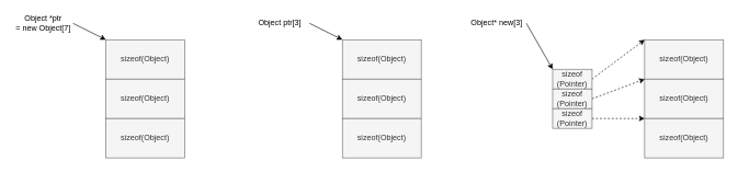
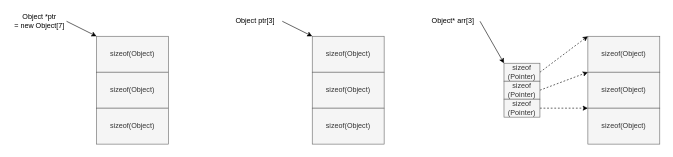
  <mxCell id="0" />
  <mxCell id="1" parent="0" />
  <mxCell id="2" value="sizeof(Object)" style="rounded=0;whiteSpace=wrap;html=1;fillColor=#f5f5f5;fontColor=#333333;strokeColor=#666666;" vertex="1" parent="1"><mxGeometry x="160" y="60" width="120" height="60" as="geometry" /></mxCell>
  <mxCell id="3" value="sizeof(Object)" style="rounded=0;whiteSpace=wrap;html=1;fillColor=#f5f5f5;fontColor=#333333;strokeColor=#666666;" vertex="1" parent="1"><mxGeometry x="160" y="120" width="120" height="60" as="geometry" /></mxCell>
  <mxCell id="4" value="sizeof(Object)" style="rounded=0;whiteSpace=wrap;html=1;fillColor=#f5f5f5;fontColor=#333333;strokeColor=#666666;" vertex="1" parent="1"><mxGeometry x="160" y="180" width="120" height="60" as="geometry" /></mxCell>
  <mxCell id="5" style="rounded=0;orthogonalLoop=1;jettySize=auto;html=1;exitX=1;exitY=0.5;exitDx=0;exitDy=0;entryX=0;entryY=0;entryDx=0;entryDy=0;" edge="1" parent="1" source="6" target="2"><mxGeometry relative="1" as="geometry" /></mxCell>
  <mxCell id="6" value="Object *ptr&lt;br&gt;= new Object[7]" style="text;html=1;strokeColor=none;fillColor=none;align=center;verticalAlign=middle;whiteSpace=wrap;rounded=0;" vertex="1" parent="1"><mxGeometry x="20" y="20" width="90" height="30" as="geometry" /></mxCell>
  <mxCell id="7" value="sizeof(Object)" style="rounded=0;whiteSpace=wrap;html=1;fillColor=#f5f5f5;fontColor=#333333;strokeColor=#666666;" vertex="1" parent="1"><mxGeometry x="520" y="60" width="120" height="60" as="geometry" /></mxCell>
  <mxCell id="8" value="sizeof(Object)" style="rounded=0;whiteSpace=wrap;html=1;fillColor=#f5f5f5;fontColor=#333333;strokeColor=#666666;" vertex="1" parent="1"><mxGeometry x="520" y="120" width="120" height="60" as="geometry" /></mxCell>
  <mxCell id="9" value="sizeof(Object)" style="rounded=0;whiteSpace=wrap;html=1;fillColor=#f5f5f5;fontColor=#333333;strokeColor=#666666;" vertex="1" parent="1"><mxGeometry x="520" y="180" width="120" height="60" as="geometry" /></mxCell>
  <mxCell id="10" style="rounded=0;orthogonalLoop=1;jettySize=auto;html=1;exitX=1;exitY=0.5;exitDx=0;exitDy=0;entryX=0;entryY=0;entryDx=0;entryDy=0;" edge="1" parent="1" source="11" target="7"><mxGeometry relative="1" as="geometry" /></mxCell>
  <mxCell id="11" value="Object ptr[3]" style="text;html=1;strokeColor=none;fillColor=none;align=center;verticalAlign=middle;whiteSpace=wrap;rounded=0;" vertex="1" parent="1"><mxGeometry x="380" y="20" width="90" height="30" as="geometry" /></mxCell>
  <mxCell id="12" value="sizeof(Object)" style="rounded=0;whiteSpace=wrap;html=1;fillColor=#f5f5f5;fontColor=#333333;strokeColor=#666666;" vertex="1" parent="1"><mxGeometry x="980" y="60" width="120" height="60" as="geometry" /></mxCell>
  <mxCell id="13" value="sizeof(Object)" style="rounded=0;whiteSpace=wrap;html=1;fillColor=#f5f5f5;fontColor=#333333;strokeColor=#666666;" vertex="1" parent="1"><mxGeometry x="980" y="120" width="120" height="60" as="geometry" /></mxCell>
  <mxCell id="14" value="sizeof(Object)" style="rounded=0;whiteSpace=wrap;html=1;fillColor=#f5f5f5;fontColor=#333333;strokeColor=#666666;" vertex="1" parent="1"><mxGeometry x="980" y="180" width="120" height="60" as="geometry" /></mxCell>
  <mxCell id="15" style="edgeStyle=none;rounded=0;orthogonalLoop=1;jettySize=auto;html=1;exitX=1;exitY=0.5;exitDx=0;exitDy=0;entryX=0;entryY=0;entryDx=0;entryDy=0;" edge="1" parent="1" source="16" target="18"><mxGeometry relative="1" as="geometry" /></mxCell>
- <mxCell id="16" value="Object* new[3]" style="text;html=1;strokeColor=none;fillColor=none;align=center;verticalAlign=middle;whiteSpace=wrap;rounded=0;" vertex="1" parent="1"><mxGeometry x="710" y="20" width="90" height="30" as="geometry" /></mxCell>
+ <mxCell id="16" value="Object* arr[3]" style="text;html=1;strokeColor=none;fillColor=none;align=center;verticalAlign=middle;whiteSpace=wrap;rounded=0;" vertex="1" parent="1"><mxGeometry x="710" y="20" width="90" height="30" as="geometry" /></mxCell>
  <mxCell id="17" style="edgeStyle=none;rounded=0;orthogonalLoop=1;jettySize=auto;html=1;exitX=1;exitY=0.5;exitDx=0;exitDy=0;entryX=0;entryY=0;entryDx=0;entryDy=0;dashed=1;" edge="1" parent="1" source="18" target="12"><mxGeometry relative="1" as="geometry" /></mxCell>
  <mxCell id="18" value="sizeof&lt;br&gt;(Pointer)" style="rounded=0;whiteSpace=wrap;html=1;fillColor=#f5f5f5;fontColor=#333333;strokeColor=#666666;" vertex="1" parent="1"><mxGeometry x="840" y="105" width="60" height="30" as="geometry" /></mxCell>
  <mxCell id="19" style="edgeStyle=none;rounded=0;orthogonalLoop=1;jettySize=auto;html=1;exitX=1;exitY=0.5;exitDx=0;exitDy=0;entryX=0;entryY=0;entryDx=0;entryDy=0;dashed=1;" edge="1" parent="1" source="20" target="13"><mxGeometry relative="1" as="geometry" /></mxCell>
  <mxCell id="20" value="sizeof&lt;br&gt;(Pointer)" style="rounded=0;whiteSpace=wrap;html=1;fillColor=#f5f5f5;fontColor=#333333;strokeColor=#666666;" vertex="1" parent="1"><mxGeometry x="840" y="135" width="60" height="30" as="geometry" /></mxCell>
  <mxCell id="21" style="edgeStyle=none;rounded=0;orthogonalLoop=1;jettySize=auto;html=1;exitX=1;exitY=0.5;exitDx=0;exitDy=0;entryX=0;entryY=0;entryDx=0;entryDy=0;dashed=1;" edge="1" parent="1" source="22" target="14"><mxGeometry relative="1" as="geometry" /></mxCell>
  <mxCell id="22" value="sizeof&lt;br&gt;(Pointer)" style="rounded=0;whiteSpace=wrap;html=1;fillColor=#f5f5f5;fontColor=#333333;strokeColor=#666666;" vertex="1" parent="1"><mxGeometry x="840" y="165" width="60" height="30" as="geometry" /></mxCell>
